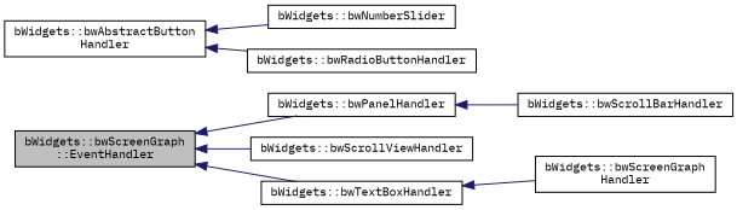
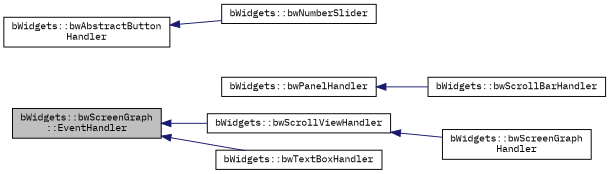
  digraph {
    fontname="IBM Plex Mono"
    rankdir=LR
    node [color=black fillcolor=white fontname="IBM Plex Mono" fontsize=10 shape=record style=filled]
    edge [color=midnightblue dir=back fontname="IBM Plex Mono" fontsize=10 labelfontname=Helvetica labelfontsize=10 style=solid]
    n1 [fillcolor=grey75 fontcolor=black height=0.2 label="bWidgets::bwScreenGraph\l::EventHandler" width=0.4]
    n2 [height=0.2 label="bWidgets::bwPanelHandler" width=0.4]
    n3 [height=0.2 label="bWidgets::bwScrollViewHandler" width=0.4]
    n4 [height=0.2 label="bWidgets::bwTextBoxHandler" width=0.4]
    n5 [height=0.2 label="bWidgets::bwAbstractButton\lHandler" width=0.4]
    n6 [height=0.2 label="bWidgets::bwNumberSlider" width=0.4]
-   n7 [height=0.2 label="bWidgets::bwRadioButtonHandler" width=0.4]
    n8 [height=0.2 label="bWidgets::bwScrollBarHandler" width=0.4]
    n9 [height=0.2 label="bWidgets::bwScreenGraph\lHandler" width=0.4]
-   n1 -> n2
    n1 -> n3
    n1 -> n4
    n2 -> n8
-   n4 -> n9
+   n3 -> n9
    n5 -> n6
-   n5 -> n7
  }
